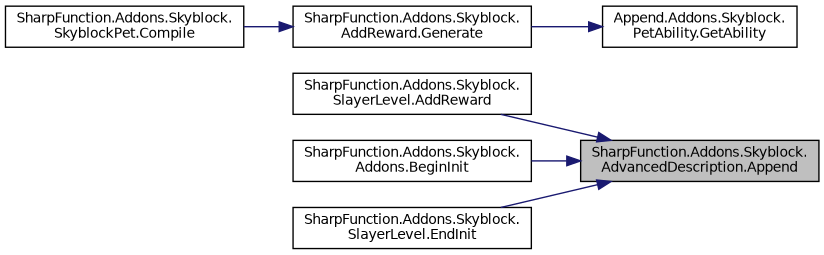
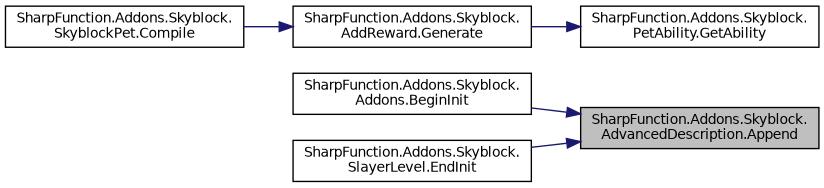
  digraph {
    rankdir=RL
    node [color=black fillcolor=white fontname=Helvetica fontsize=10 shape=record style=filled]
    edge [color=midnightblue dir=back fontname=Helvetica fontsize=10 labelfontname=Helvetica labelfontsize=10 style=solid]
    n1 [fillcolor=grey75 fontcolor=black height=0.2 label="SharpFunction.Addons.Skyblock.\lAdvancedDescription.Append" width=0.4]
-   n2 [height=0.2 label="SharpFunction.Addons.Skyblock.\lSlayerLevel.AddReward" width=0.4]
    n3 [height=0.2 label="SharpFunction.Addons.Skyblock.\lAddons.BeginInit" width=0.4]
    n4 [height=0.2 label="SharpFunction.Addons.Skyblock.\lSlayerLevel.EndInit" width=0.4]
-   n5 [height=0.2 label="Append.Addons.Skyblock.\lPetAbility.GetAbility" width=0.4]
+   n5 [height=0.2 label="SharpFunction.Addons.Skyblock.\lPetAbility.GetAbility" width=0.4]
    n6 [height=0.2 label="SharpFunction.Addons.Skyblock.\lAddReward.Generate" width=0.4]
    n7 [height=0.2 label="SharpFunction.Addons.Skyblock.\lSkyblockPet.Compile" width=0.4]
-   n1 -> n2
    n1 -> n3
    n1 -> n4
    n5 -> n6
    n6 -> n7
  }
